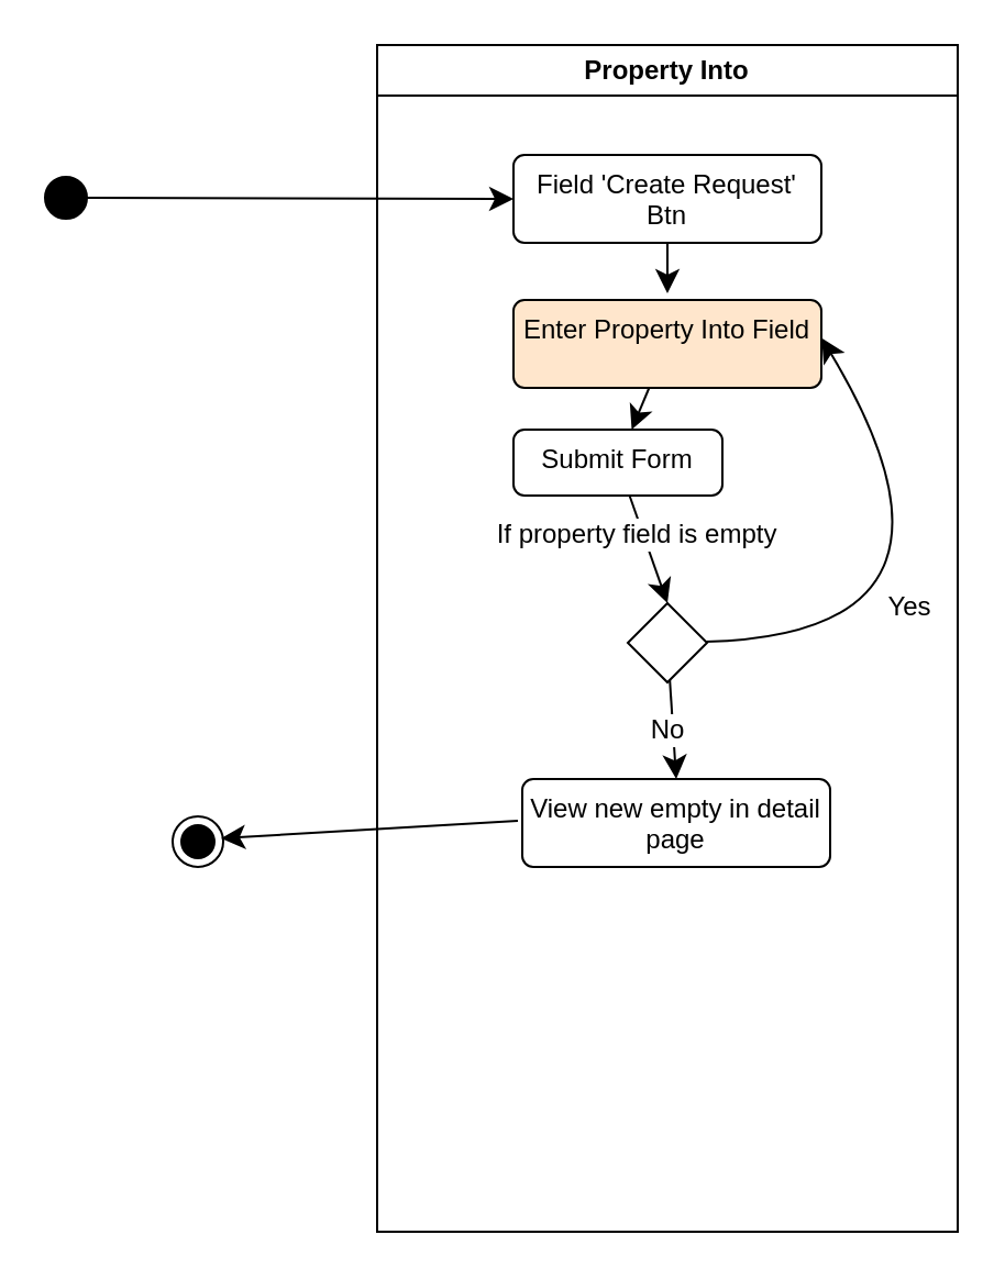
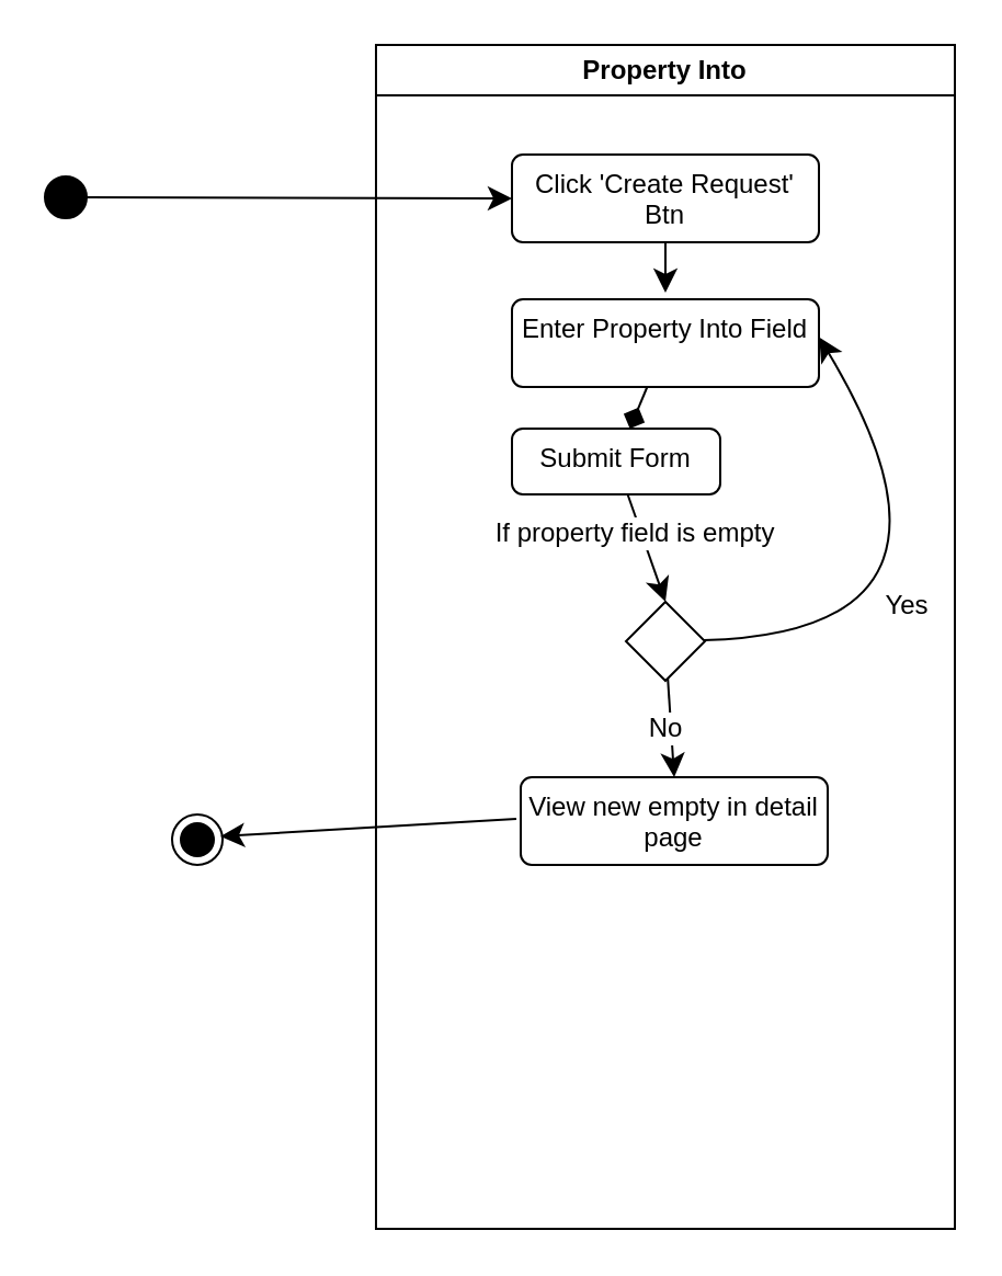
  <mxCell id="0" />
  <mxCell id="1" parent="0" />
  <mxCell id="2" value="Property Into" style="swimlane;whiteSpace=wrap;html=1;" parent="1" vertex="1"><mxGeometry x="171" y="20" width="264" height="540" as="geometry" /></mxCell>
  <mxCell id="3" style="edgeStyle=none;curved=1;rounded=0;orthogonalLoop=1;jettySize=auto;html=1;fontSize=12;startSize=8;endSize=8;" parent="2" source="4" edge="1"><mxGeometry relative="1" as="geometry"><mxPoint x="132" y="113" as="targetPoint" /></mxGeometry></mxCell>
- <mxCell id="4" value="Field 'Create Request' Btn" style="html=1;align=center;verticalAlign=top;rounded=1;absoluteArcSize=1;arcSize=10;dashed=0;whiteSpace=wrap;" parent="2" vertex="1"><mxGeometry x="62" y="50" width="140" height="40" as="geometry" /></mxCell>
+ <mxCell id="4" value="Click 'Create Request' Btn" style="html=1;align=center;verticalAlign=top;rounded=1;absoluteArcSize=1;arcSize=10;dashed=0;whiteSpace=wrap;" parent="2" vertex="1"><mxGeometry x="62" y="50" width="140" height="40" as="geometry" /></mxCell>
  <mxCell id="5" style="edgeStyle=none;curved=1;rounded=0;orthogonalLoop=1;jettySize=auto;html=1;entryX=0.5;entryY=0;entryDx=0;entryDy=0;fontSize=12;startSize=8;endSize=8;" parent="2" edge="1"><mxGeometry relative="1" as="geometry"><mxPoint x="132" y="202" as="targetPoint" /></mxGeometry></mxCell>
  <mxCell id="6" style="edgeStyle=none;curved=1;rounded=0;orthogonalLoop=1;jettySize=auto;html=1;entryX=0.5;entryY=0;entryDx=0;entryDy=0;fontSize=12;startSize=8;endSize=8;" parent="2" edge="1"><mxGeometry relative="1" as="geometry"><Array as="points"><mxPoint x="328" y="155" /></Array><mxPoint x="148.947" y="218.947" as="sourcePoint" /></mxGeometry></mxCell>
  <mxCell id="7" value="No" style="edgeLabel;html=1;align=center;verticalAlign=middle;resizable=0;points=[];fontSize=12;" parent="6" vertex="1" connectable="0"><mxGeometry x="-0.475" y="24" relative="1" as="geometry"><mxPoint as="offset" /></mxGeometry></mxCell>
  <mxCell id="8" value="" style="edgeStyle=none;curved=1;rounded=0;orthogonalLoop=1;jettySize=auto;html=1;fontSize=12;startSize=8;endSize=8;entryX=0.957;entryY=0.435;entryDx=0;entryDy=0;entryPerimeter=0;" parent="2" target="22" edge="1"><mxGeometry relative="1" as="geometry"><mxPoint x="-56" y="323.74" as="targetPoint" /><mxPoint x="64" y="353" as="sourcePoint" /></mxGeometry></mxCell>
- <mxCell id="9" style="edgeStyle=none;curved=1;rounded=0;orthogonalLoop=1;jettySize=auto;html=1;fontSize=12;startSize=8;endSize=8;" parent="2" source="10" target="18" edge="1"><mxGeometry relative="1" as="geometry" /></mxCell>
- <mxCell id="10" value="Enter Property Into Field" style="html=1;align=center;verticalAlign=top;rounded=1;absoluteArcSize=1;arcSize=10;dashed=0;whiteSpace=wrap;fillColor=#ffe6cc;" parent="2" vertex="1"><mxGeometry x="62" y="116" width="140" height="40" as="geometry" /></mxCell>
+ <mxCell id="9" style="edgeStyle=none;curved=1;rounded=0;orthogonalLoop=1;jettySize=auto;html=1;fontSize=12;startSize=8;endSize=8;endArrow=diamond;" parent="2" source="10" target="18" edge="1"><mxGeometry relative="1" as="geometry" /></mxCell>
+ <mxCell id="10" value="Enter Property Into Field" style="html=1;align=center;verticalAlign=top;rounded=1;absoluteArcSize=1;arcSize=10;dashed=0;whiteSpace=wrap;" parent="2" vertex="1"><mxGeometry x="62" y="116" width="140" height="40" as="geometry" /></mxCell>
  <mxCell id="11" style="edgeStyle=none;curved=1;rounded=0;orthogonalLoop=1;jettySize=auto;html=1;entryX=1.001;entryY=0.433;entryDx=0;entryDy=0;fontSize=12;startSize=8;endSize=8;entryPerimeter=0;" parent="2" source="15" target="10" edge="1"><mxGeometry relative="1" as="geometry"><Array as="points"><mxPoint x="283" y="268" /></Array></mxGeometry></mxCell>
  <mxCell id="12" value="Yes" style="edgeLabel;html=1;align=center;verticalAlign=middle;resizable=0;points=[];fontSize=12;" parent="11" vertex="1" connectable="0"><mxGeometry x="-0.368" y="14" relative="1" as="geometry"><mxPoint as="offset" /></mxGeometry></mxCell>
  <mxCell id="13" style="edgeStyle=none;curved=1;rounded=0;orthogonalLoop=1;jettySize=auto;html=1;entryX=0.5;entryY=0;entryDx=0;entryDy=0;fontSize=12;startSize=8;endSize=8;" parent="2" source="15" target="19" edge="1"><mxGeometry relative="1" as="geometry" /></mxCell>
  <mxCell id="14" value="No" style="edgeLabel;html=1;align=center;verticalAlign=middle;resizable=0;points=[];fontSize=12;" parent="13" vertex="1" connectable="0"><mxGeometry x="-0.026" y="-3" relative="1" as="geometry"><mxPoint as="offset" /></mxGeometry></mxCell>
  <mxCell id="15" value="" style="rhombus;whiteSpace=wrap;html=1;" parent="2" vertex="1"><mxGeometry x="114" y="254" width="36" height="36" as="geometry" /></mxCell>
  <mxCell id="16" style="edgeStyle=none;curved=1;rounded=0;orthogonalLoop=1;jettySize=auto;html=1;entryX=0.5;entryY=0;entryDx=0;entryDy=0;fontSize=12;startSize=8;endSize=8;" parent="2" source="18" target="15" edge="1"><mxGeometry relative="1" as="geometry" /></mxCell>
  <mxCell id="17" value="If property field is empty" style="edgeLabel;html=1;align=center;verticalAlign=middle;resizable=0;points=[];fontSize=12;" parent="16" vertex="1" connectable="0"><mxGeometry x="-0.31" y="-3" relative="1" as="geometry"><mxPoint as="offset" /></mxGeometry></mxCell>
  <mxCell id="18" value="Submit Form" style="html=1;align=center;verticalAlign=top;rounded=1;absoluteArcSize=1;arcSize=10;dashed=0;whiteSpace=wrap;" parent="2" vertex="1"><mxGeometry x="62" y="175" width="95" height="30" as="geometry" /></mxCell>
  <mxCell id="19" value="View new empty in detail page" style="html=1;align=center;verticalAlign=top;rounded=1;absoluteArcSize=1;arcSize=10;dashed=0;whiteSpace=wrap;" parent="2" vertex="1"><mxGeometry x="66" y="334" width="140" height="40" as="geometry" /></mxCell>
  <mxCell id="20" style="edgeStyle=none;curved=1;rounded=0;orthogonalLoop=1;jettySize=auto;html=1;entryX=0;entryY=0.5;entryDx=0;entryDy=0;fontSize=12;startSize=8;endSize=8;" parent="1" source="21" target="4" edge="1"><mxGeometry relative="1" as="geometry" /></mxCell>
  <mxCell id="21" value="" style="ellipse;fillColor=strokeColor;html=1;" parent="1" vertex="1"><mxGeometry x="20" y="80" width="19" height="19" as="geometry" /></mxCell>
  <mxCell id="22" value="" style="ellipse;html=1;shape=endState;fillColor=strokeColor;" parent="1" vertex="1"><mxGeometry x="78" y="371" width="23" height="23" as="geometry" /></mxCell>
